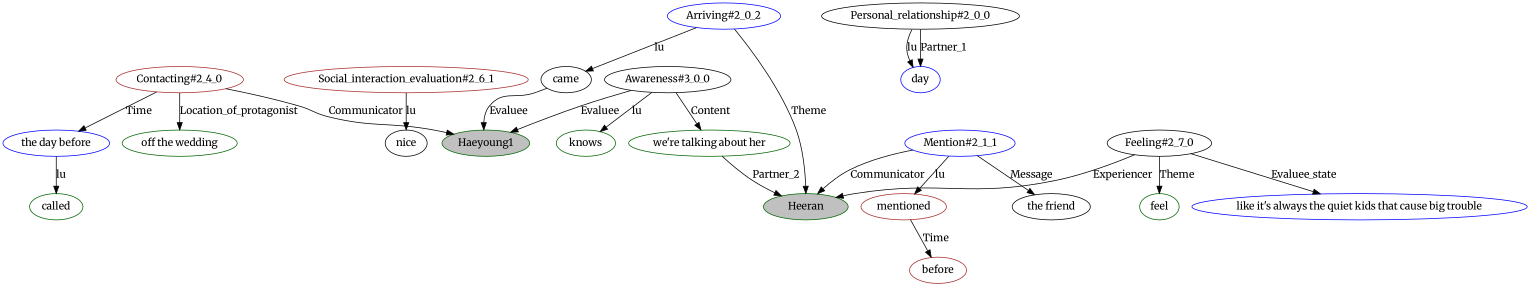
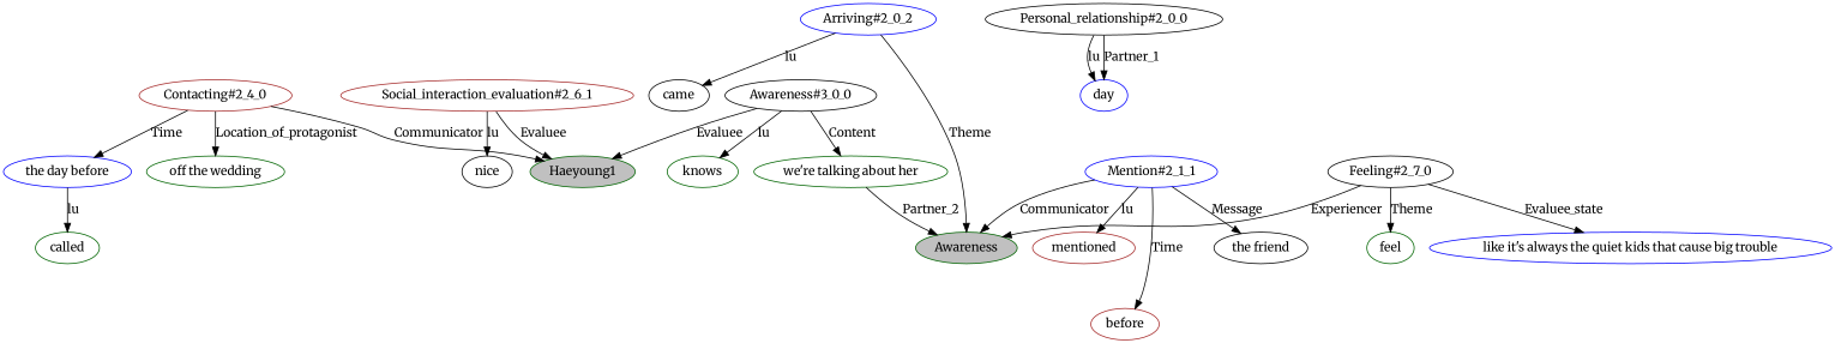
  digraph {
    fontname=Merriweather
    node [color=darkgreen fontname=Merriweather]
    edge [fontname=Merriweather]
    n1 [fillcolor=gray label=Haeyoung1 style=filled]
    n2 [color=brown label="Contacting#2_4_0"]
    n3 [label="off the wedding"]
    n4 [color=blue label="the day before"]
    n5 [label=called]
    n6 [color=brown label="Social_interaction_evaluation#2_6_1"]
    n7 [color=black label=nice]
    n8 [color=black label="Awareness#3_0_0"]
    n9 [label=knows]
    n10 [label="we're talking about her"]
-   n11 [fillcolor=gray label=Heeran style=filled]
+   n11 [fillcolor=gray label=Awareness style=filled]
    n12 [color=black label="Personal_relationship#2_0_0"]
    n13 [color=blue label=day]
    n14 [color=blue label="Arriving#2_0_2"]
    n15 [color=black label=came]
    n16 [color=blue label="Mention#2_1_1"]
    n17 [color=brown label=mentioned]
    n18 [color=black label="the friend"]
    n19 [color=brown label=before]
    n20 [color=black label="Feeling#2_7_0"]
    n21 [label=feel]
    n22 [color=blue label="like it's always the quiet kids that cause big trouble"]
    n2 -> n1 [label=Communicator]
    n2 -> n3 [label=Location_of_protagonist]
    n2 -> n4 [label=Time]
    n4 -> n5 [label=lu]
-   n15 -> n1 [label=Evaluee]
+   n6 -> n1 [label=Evaluee]
    n6 -> n7 [label=lu]
    n8 -> n1 [label=Evaluee]
    n8 -> n9 [label=lu]
    n8 -> n10 [label=Content]
    n10 -> n11 [label=Partner_2]
    n12 -> n13 [label=lu]
    n12 -> n13 [label=Partner_1]
    n14 -> n11 [label=Theme]
    n14 -> n15 [label=lu]
    n16 -> n11 [label=Communicator]
    n16 -> n17 [label=lu]
    n16 -> n18 [label=Message]
-   n17 -> n19 [label=Time]
+   n16 -> n19 [label=Time]
    n20 -> n11 [label=Experiencer]
    n20 -> n21 [label=Theme]
    n20 -> n22 [label=Evaluee_state]
  }
